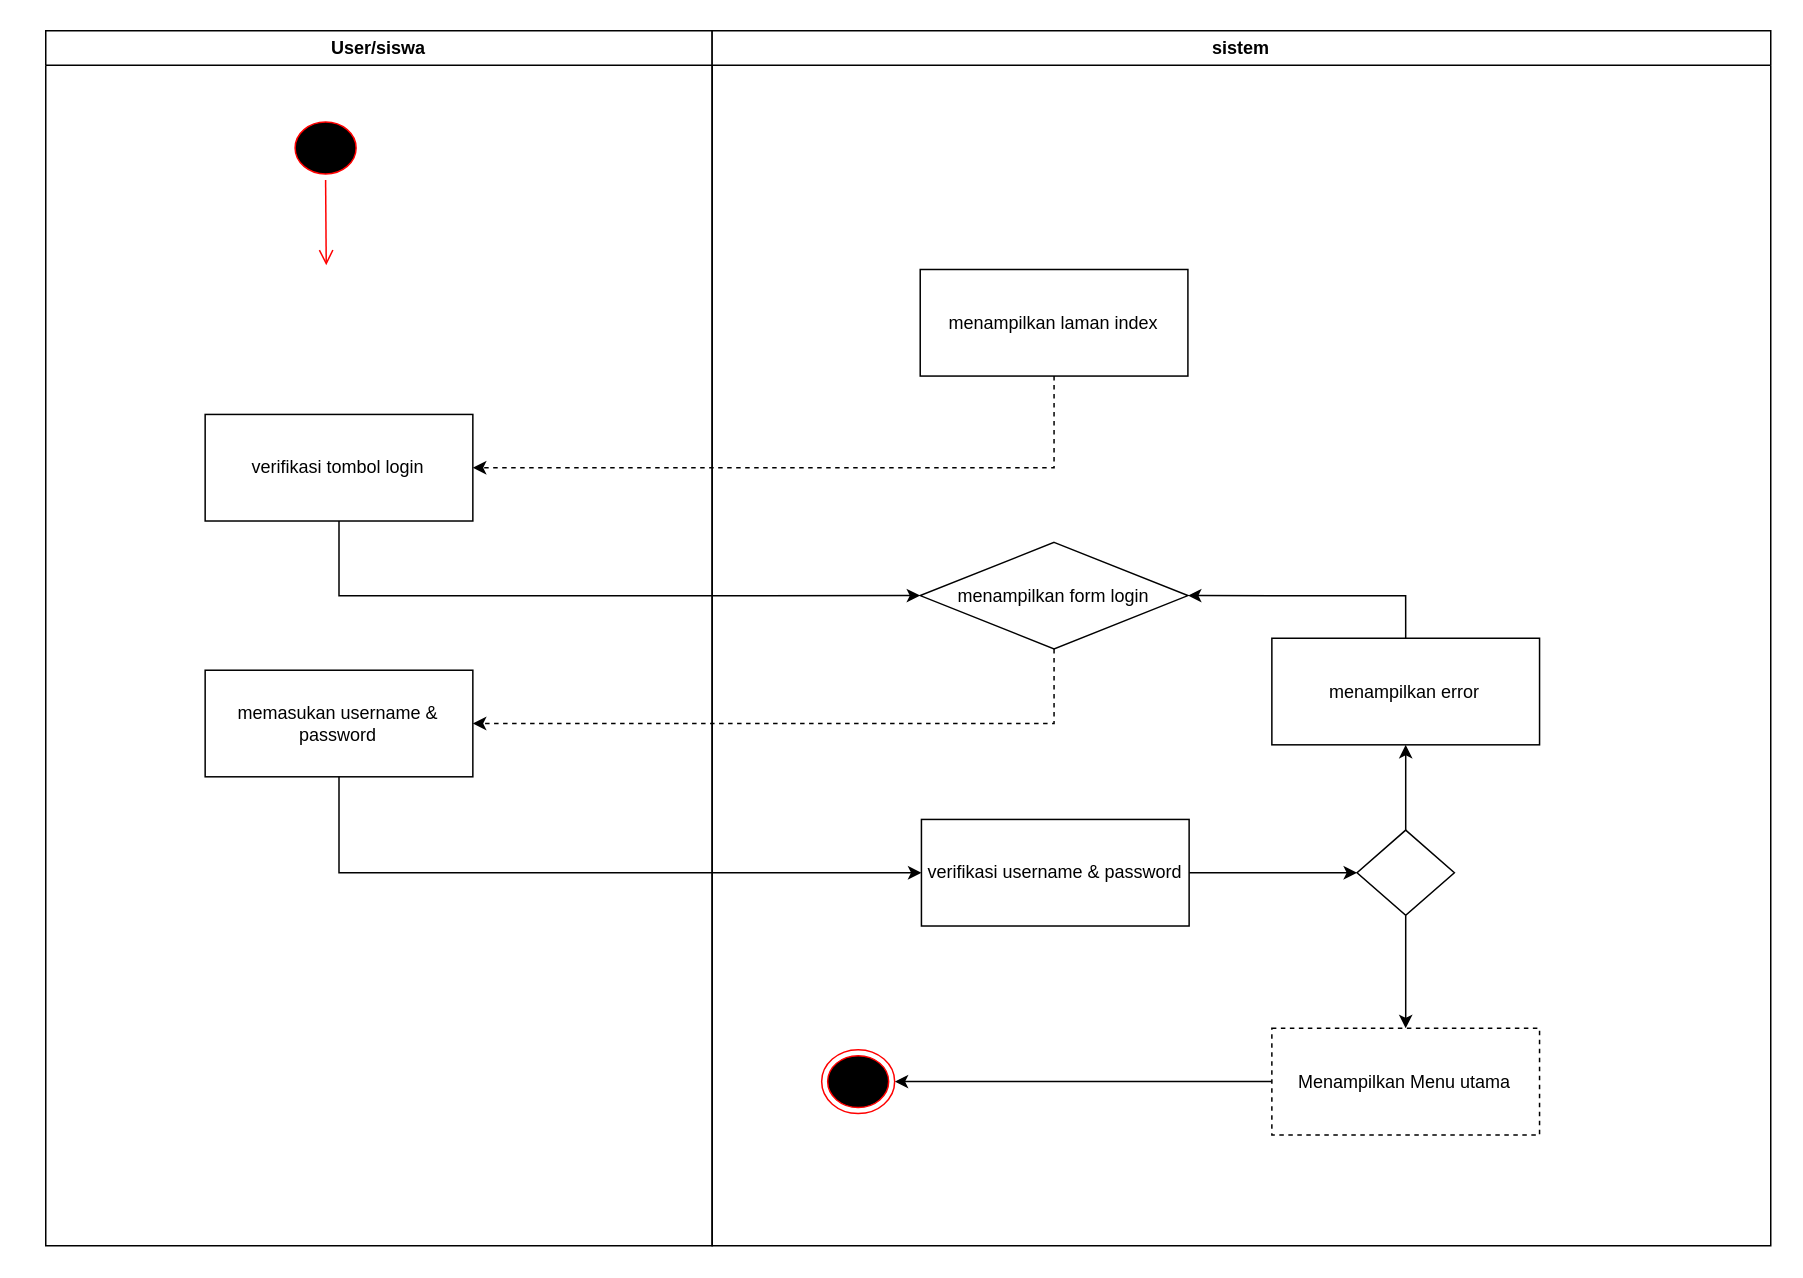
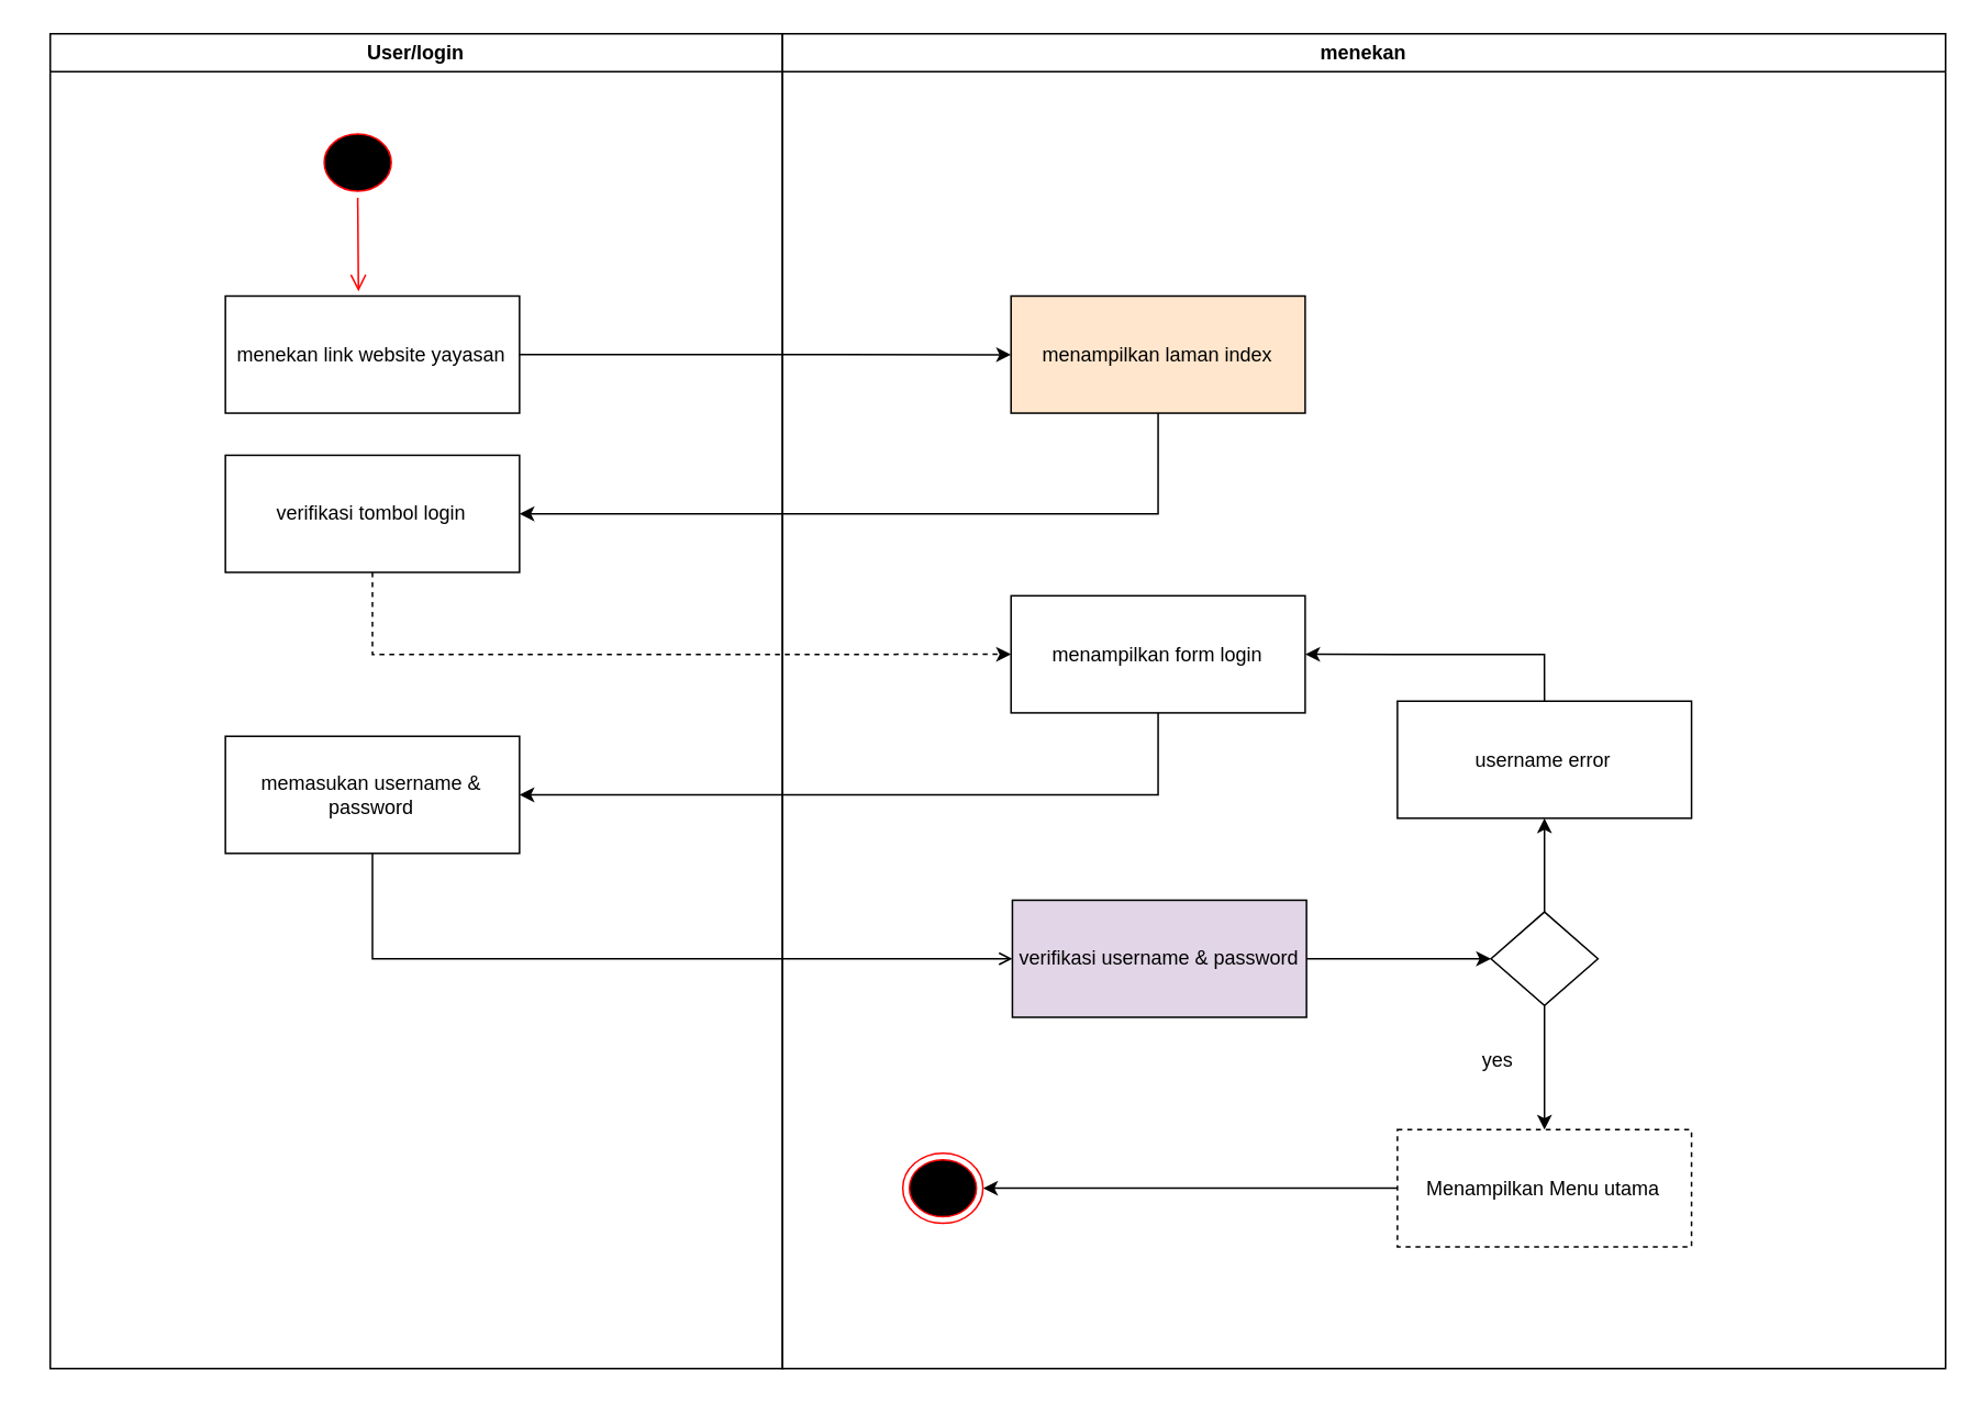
  <mxCell id="0" />
  <mxCell id="1" parent="0" />
  <mxCell id="2" value="" style="group" vertex="1" connectable="0" parent="1"><mxGeometry y="20" width="1160" height="810" as="geometry" x="20" /></mxCell>
- <mxCell id="3" value="User/siswa" style="swimlane;whiteSpace=wrap;snapToPoint=0;" parent="2" vertex="1"><mxGeometry x="10" width="444.27" height="810" as="geometry" /></mxCell>
+ <mxCell id="3" value="User/login" style="swimlane;whiteSpace=wrap;snapToPoint=0;" parent="2" vertex="1"><mxGeometry x="10" width="444.27" height="810" as="geometry" /></mxCell>
  <mxCell id="4" value="" style="ellipse;shape=startState;fillColor=#000000;strokeColor=#ff0000;snapToPoint=0;" parent="3" vertex="1"><mxGeometry x="162.238" y="56.842" width="48.671" height="42.632" as="geometry" /></mxCell>
  <mxCell id="5" value="" style="edgeStyle=elbowEdgeStyle;elbow=horizontal;verticalAlign=bottom;endArrow=open;endSize=8;strokeColor=#FF0000;endFill=1;rounded=0;snapToPoint=0;" parent="3" source="4" edge="1"><mxGeometry x="162.238" y="56.842" as="geometry"><mxPoint x="187.385" y="156.316" as="targetPoint" /></mxGeometry></mxCell>
+ <mxCell id="6" value="menekan link website yayasan" style="html=1;whiteSpace=wrap;snapToPoint=0;" vertex="1" parent="3"><mxGeometry x="106.266" y="159.158" width="178.462" height="71.053" as="geometry" /></mxCell>
  <mxCell id="7" value="verifikasi tombol login" style="html=1;whiteSpace=wrap;snapToPoint=0;" vertex="1" parent="3"><mxGeometry x="106.266" y="255.789" width="178.462" height="71.053" as="geometry" /></mxCell>
  <mxCell id="8" value="memasukan username &amp;amp; password" style="html=1;whiteSpace=wrap;snapToPoint=0;" vertex="1" parent="3"><mxGeometry x="106.266" y="426.316" width="178.462" height="71.053" as="geometry" /></mxCell>
- <mxCell id="9" value="sistem" style="swimlane;whiteSpace=wrap;snapToPoint=0;" parent="2" vertex="1"><mxGeometry x="454.266" width="705.734" height="810.0" as="geometry" /></mxCell>
- <mxCell id="10" value="menampilkan laman index" style="html=1;whiteSpace=wrap;snapToPoint=0;" vertex="1" parent="9"><mxGeometry x="138.713" y="159.158" width="178.462" height="71.053" as="geometry" /></mxCell>
- <mxCell id="11" value="menampilkan form login" style="rhombus;html=1;whiteSpace=wrap;snapToPoint=0;" vertex="1" parent="9"><mxGeometry x="138.713" y="341.053" width="178.462" height="71.053" as="geometry" /></mxCell>
+ <mxCell id="9" value="menekan" style="swimlane;whiteSpace=wrap;snapToPoint=0;" parent="2" vertex="1"><mxGeometry x="454.266" width="705.734" height="810.0" as="geometry" /></mxCell>
+ <mxCell id="10" value="menampilkan laman index" style="html=1;whiteSpace=wrap;snapToPoint=0;fillColor=#ffe6cc;" vertex="1" parent="9"><mxGeometry x="138.713" y="159.158" width="178.462" height="71.053" as="geometry" /></mxCell>
+ <mxCell id="11" value="menampilkan form login" style="html=1;whiteSpace=wrap;snapToPoint=0;" vertex="1" parent="9"><mxGeometry x="138.713" y="341.053" width="178.462" height="71.053" as="geometry" /></mxCell>
  <mxCell id="12" style="edgeStyle=orthogonalEdgeStyle;rounded=0;orthogonalLoop=1;jettySize=auto;html=1;exitX=1;exitY=0.5;exitDx=0;exitDy=0;snapToPoint=0;" edge="1" parent="9" source="13" target="16"><mxGeometry relative="1" as="geometry" /></mxCell>
- <mxCell id="13" value="verifikasi username &amp;amp; password" style="html=1;whiteSpace=wrap;snapToPoint=0;" vertex="1" parent="9"><mxGeometry x="139.524" y="525.789" width="178.462" height="71.053" as="geometry" /></mxCell>
+ <mxCell id="13" value="verifikasi username &amp;amp; password" style="html=1;whiteSpace=wrap;snapToPoint=0;fillColor=#e1d5e7;" vertex="1" parent="9"><mxGeometry x="139.524" y="525.789" width="178.462" height="71.053" as="geometry" /></mxCell>
  <mxCell id="14" style="edgeStyle=orthogonalEdgeStyle;rounded=0;orthogonalLoop=1;jettySize=auto;html=1;exitX=0.5;exitY=1;exitDx=0;exitDy=0;entryX=0.5;entryY=0;entryDx=0;entryDy=0;snapToPoint=0;" edge="1" parent="9" source="16" target="18"><mxGeometry relative="1" as="geometry" /></mxCell>
  <mxCell id="15" style="edgeStyle=orthogonalEdgeStyle;rounded=0;orthogonalLoop=1;jettySize=auto;html=1;exitX=0.5;exitY=0;exitDx=0;exitDy=0;entryX=0.5;entryY=1;entryDx=0;entryDy=0;snapToPoint=0;" edge="1" parent="9" source="16" target="20"><mxGeometry relative="1" as="geometry" /></mxCell>
  <mxCell id="16" value="" style="rhombus;whiteSpace=wrap;html=1;snapToPoint=0;" vertex="1" parent="9"><mxGeometry x="429.93" y="532.895" width="64.895" height="56.842" as="geometry" /></mxCell>
  <mxCell id="17" style="edgeStyle=orthogonalEdgeStyle;rounded=0;orthogonalLoop=1;jettySize=auto;html=1;exitX=0;exitY=0.5;exitDx=0;exitDy=0;entryX=1;entryY=0.5;entryDx=0;entryDy=0;snapToPoint=0;" edge="1" parent="9" source="18" target="21"><mxGeometry relative="1" as="geometry" /></mxCell>
  <mxCell id="18" value="Menampilkan Menu utama" style="html=1;whiteSpace=wrap;snapToPoint=0;dashed=1;" vertex="1" parent="9"><mxGeometry x="373.147" y="665.053" width="178.462" height="71.053" as="geometry" /></mxCell>
  <mxCell id="19" style="edgeStyle=orthogonalEdgeStyle;rounded=0;orthogonalLoop=1;jettySize=auto;html=1;exitX=0.5;exitY=0;exitDx=0;exitDy=0;entryX=1;entryY=0.5;entryDx=0;entryDy=0;snapToPoint=0;" edge="1" parent="9" source="20" target="11"><mxGeometry relative="1" as="geometry" /></mxCell>
- <mxCell id="20" value="menampilkan error" style="html=1;whiteSpace=wrap;snapToPoint=0;" vertex="1" parent="9"><mxGeometry x="373.147" y="405.0" width="178.462" height="71.053" as="geometry" /></mxCell>
+ <mxCell id="20" value="username error" style="html=1;whiteSpace=wrap;snapToPoint=0;" vertex="1" parent="9"><mxGeometry x="373.147" y="405.0" width="178.462" height="71.053" as="geometry" /></mxCell>
  <mxCell id="21" value="" style="ellipse;html=1;shape=endState;fillColor=#000000;strokeColor=#ff0000;snapToPoint=0;" vertex="1" parent="9"><mxGeometry x="73.007" y="679.263" width="48.671" height="42.632" as="geometry" /></mxCell>
- <mxCell id="23" style="edgeStyle=orthogonalEdgeStyle;rounded=0;orthogonalLoop=1;jettySize=auto;html=1;exitX=0.5;exitY=1;exitDx=0;exitDy=0;entryX=1;entryY=0.5;entryDx=0;entryDy=0;snapToPoint=0;dashed=1;" edge="1" parent="2" source="10" target="7"><mxGeometry relative="1" as="geometry" /></mxCell>
- <mxCell id="24" style="edgeStyle=orthogonalEdgeStyle;rounded=0;orthogonalLoop=1;jettySize=auto;html=1;exitX=0.5;exitY=1;exitDx=0;exitDy=0;entryX=0;entryY=0.5;entryDx=0;entryDy=0;snapToPoint=0;" edge="1" parent="2" source="7" target="11"><mxGeometry relative="1" as="geometry" /></mxCell>
- <mxCell id="25" style="edgeStyle=orthogonalEdgeStyle;rounded=0;orthogonalLoop=1;jettySize=auto;html=1;exitX=0.5;exitY=1;exitDx=0;exitDy=0;entryX=1;entryY=0.5;entryDx=0;entryDy=0;snapToPoint=0;dashed=1;" edge="1" parent="2" source="11" target="8"><mxGeometry relative="1" as="geometry" /></mxCell>
- <mxCell id="26" style="edgeStyle=orthogonalEdgeStyle;rounded=0;orthogonalLoop=1;jettySize=auto;html=1;exitX=0.5;exitY=1;exitDx=0;exitDy=0;entryX=0;entryY=0.5;entryDx=0;entryDy=0;snapToPoint=0;" edge="1" parent="2" source="8" target="13"><mxGeometry relative="1" as="geometry" /></mxCell>
+ <mxCell id="22" style="edgeStyle=orthogonalEdgeStyle;rounded=0;orthogonalLoop=1;jettySize=auto;html=1;exitX=1;exitY=0.5;exitDx=0;exitDy=0;snapToPoint=0;" edge="1" parent="2" source="6" target="10"><mxGeometry relative="1" as="geometry" /></mxCell>
+ <mxCell id="23" style="edgeStyle=orthogonalEdgeStyle;rounded=0;orthogonalLoop=1;jettySize=auto;html=1;exitX=0.5;exitY=1;exitDx=0;exitDy=0;entryX=1;entryY=0.5;entryDx=0;entryDy=0;snapToPoint=0;" edge="1" parent="2" source="10" target="7"><mxGeometry relative="1" as="geometry" /></mxCell>
+ <mxCell id="24" style="edgeStyle=orthogonalEdgeStyle;rounded=0;orthogonalLoop=1;jettySize=auto;html=1;exitX=0.5;exitY=1;exitDx=0;exitDy=0;entryX=0;entryY=0.5;entryDx=0;entryDy=0;snapToPoint=0;dashed=1;" edge="1" parent="2" source="7" target="11"><mxGeometry relative="1" as="geometry" /></mxCell>
+ <mxCell id="25" style="edgeStyle=orthogonalEdgeStyle;rounded=0;orthogonalLoop=1;jettySize=auto;html=1;exitX=0.5;exitY=1;exitDx=0;exitDy=0;entryX=1;entryY=0.5;entryDx=0;entryDy=0;snapToPoint=0;" edge="1" parent="2" source="11" target="8"><mxGeometry relative="1" as="geometry" /></mxCell>
+ <mxCell id="26" style="edgeStyle=orthogonalEdgeStyle;rounded=0;orthogonalLoop=1;jettySize=auto;html=1;exitX=0.5;exitY=1;exitDx=0;exitDy=0;entryX=0;entryY=0.5;entryDx=0;entryDy=0;snapToPoint=0;endArrow=open;" edge="1" parent="2" source="8" target="13"><mxGeometry relative="1" as="geometry" /></mxCell>
+ <mxCell id="27" value="yes" style="text;html=1;align=center;verticalAlign=middle;resizable=0;points=[];autosize=1;strokeColor=none;fillColor=none;snapToPoint=0;" vertex="1" parent="2"><mxGeometry x="867.972" y="608.211" width="40" height="30" as="geometry" /></mxCell>
